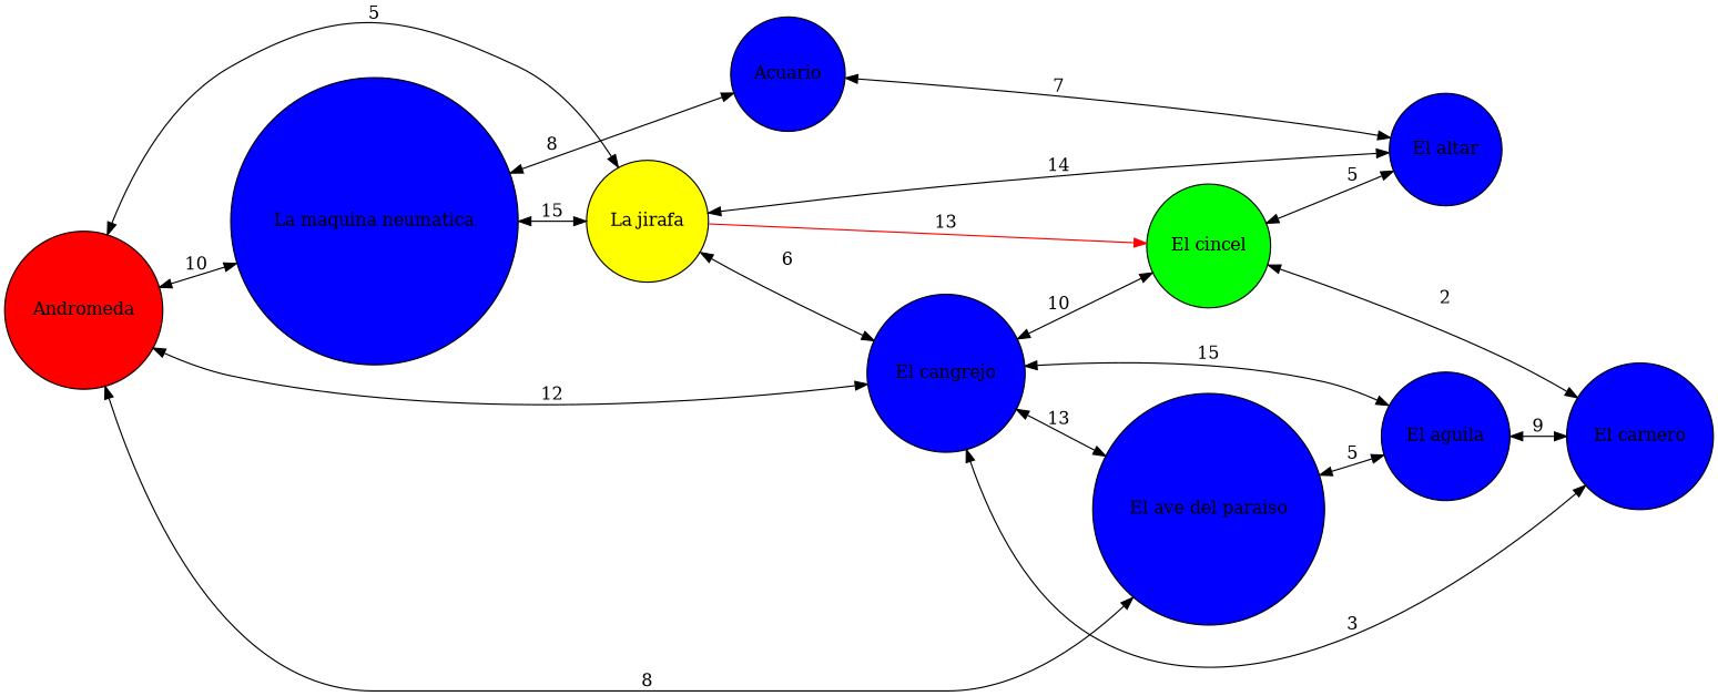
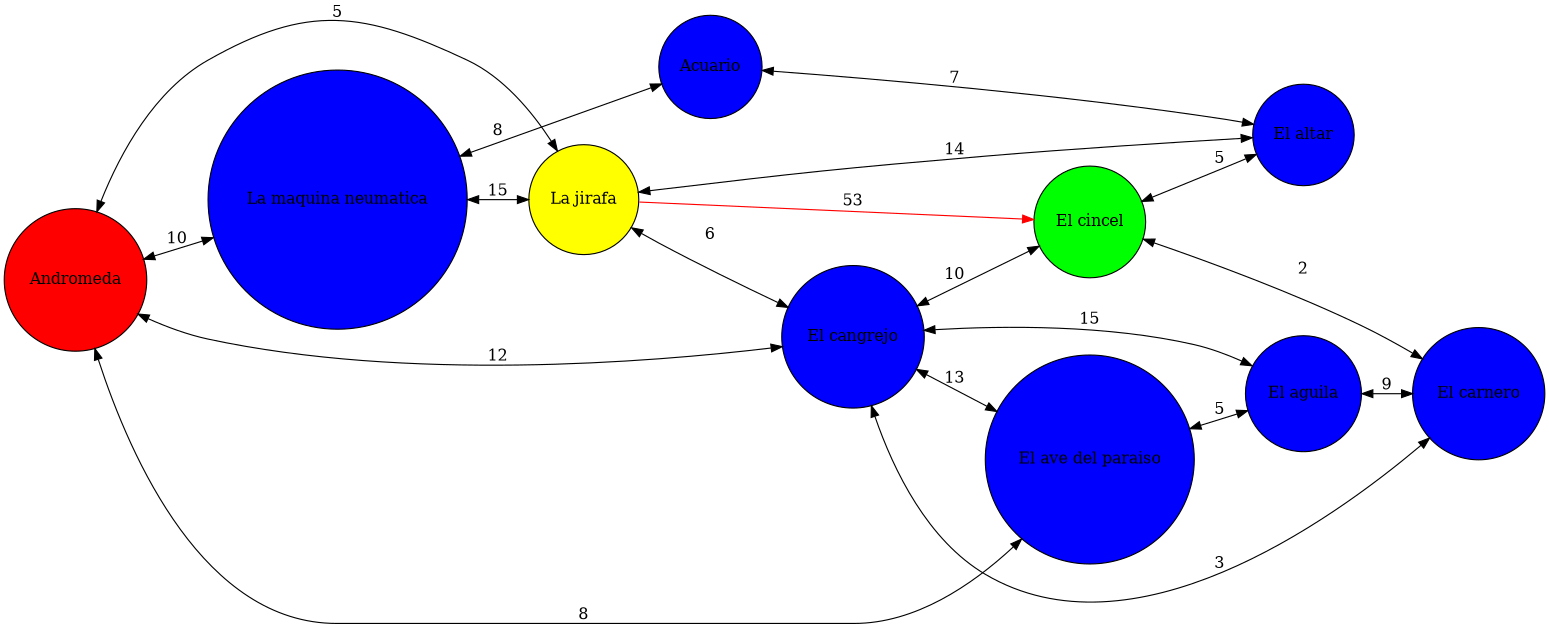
  digraph {
    rankdir=LR
    node [fillcolor=blue shape=circle style=filled]
    edge [dir=both]
    n1 [fillcolor=red label=Andromeda]
    n2 [fillcolor=yellow label="La jirafa"]
    n3 [label="La maquina neumatica"]
    n4 [label="El ave del paraiso"]
    n5 [label="El cangrejo"]
    n6 [fillcolor=green label="El cincel"]
    n7 [label=Acuario]
    n8 [label="El aguila"]
    n9 [label="El altar"]
    n10 [label="El carnero"]
    n1 -> n2 [label=5]
    n1 -> n3 [label=10]
    n1 -> n4 [label=8]
    n1 -> n5 [label=12]
    n2 -> n5 [label=6]
-   n2 -> n6 [color=red label=13 dir=""]
+   n2 -> n6 [color=red label=53 dir=""]
    n3 -> n2 [label=15]
    n3 -> n7 [label=8]
    n4 -> n8 [label=5]
    n5 -> n4 [label=13]
    n5 -> n6 [label=10]
    n5 -> n8 [label=15]
    n6 -> n9 [label=5]
    n6 -> n10 [label=2]
    n7 -> n9 [label=7]
    n8 -> n10 [label=9]
    n9 -> n2 [label=14]
    n10 -> n5 [label=3]
  }
